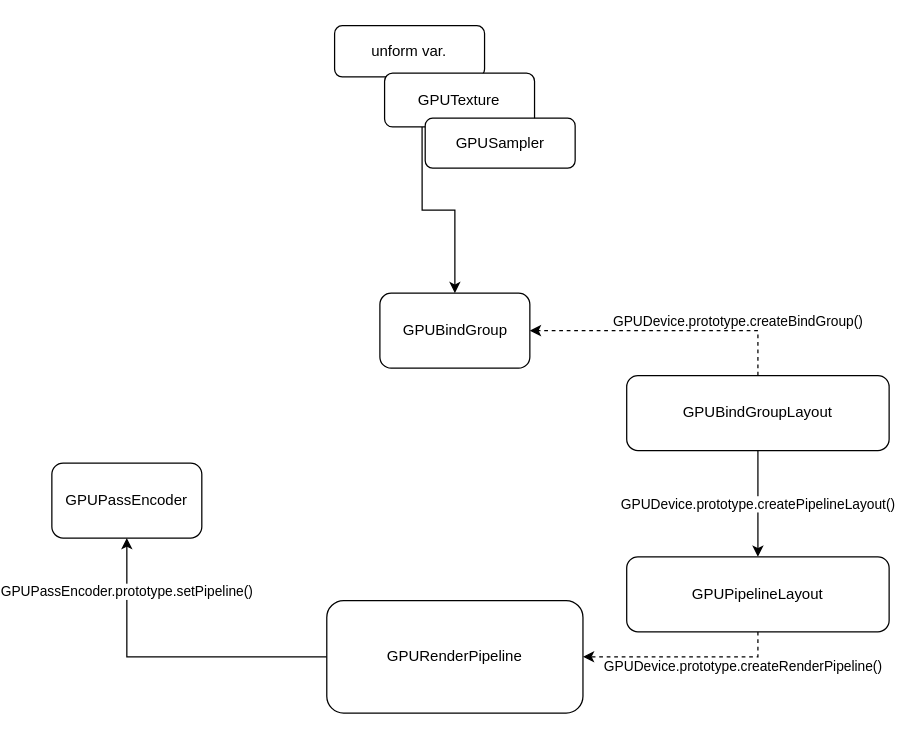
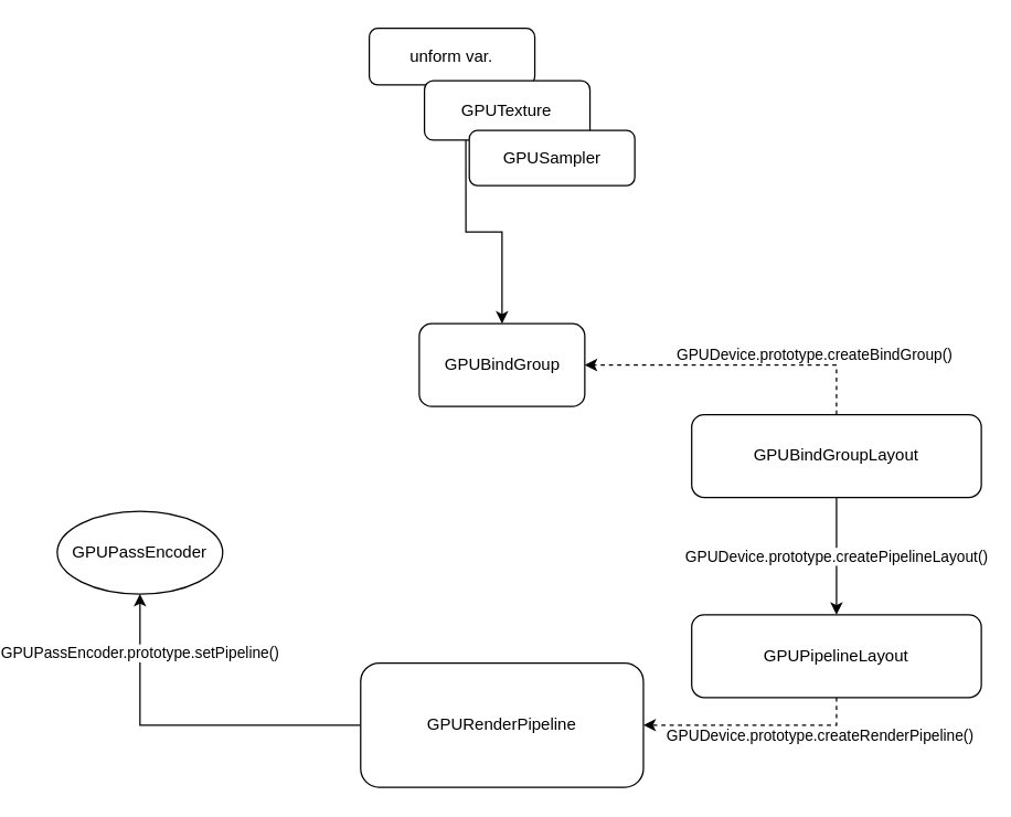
  <mxCell id="0" />
  <mxCell id="1" parent="0" />
  <mxCell id="2" value="GPUDevice.prototype.createBindGroup()" style="edgeStyle=orthogonalEdgeStyle;rounded=0;orthogonalLoop=1;jettySize=auto;html=1;exitX=0.5;exitY=0;exitDx=0;exitDy=0;entryX=1;entryY=0.5;entryDx=0;entryDy=0;startArrow=none;startFill=0;dashed=1;" edge="1" parent="1" source="4" target="9"><mxGeometry x="-0.524" y="-7" relative="1" as="geometry"><mxPoint as="offset" /></mxGeometry></mxCell>
  <mxCell id="3" value="GPUDevice.prototype.createPipelineLayout()" style="edgeStyle=orthogonalEdgeStyle;rounded=0;orthogonalLoop=1;jettySize=auto;html=1;exitX=0.5;exitY=1;exitDx=0;exitDy=0;entryX=0.5;entryY=0;entryDx=0;entryDy=0;" edge="1" parent="1" source="4" target="6"><mxGeometry relative="1" as="geometry" /></mxCell>
  <mxCell id="4" value="GPUBindGroupLayout" style="rounded=1;whiteSpace=wrap;html=1;" vertex="1" parent="1"><mxGeometry x="480" y="300" width="210" height="60" as="geometry" /></mxCell>
  <mxCell id="5" value="GPUDevice.prototype.createRenderPipeline()" style="edgeStyle=orthogonalEdgeStyle;rounded=0;orthogonalLoop=1;jettySize=auto;html=1;exitX=0.5;exitY=1;exitDx=0;exitDy=0;entryX=1;entryY=0.5;entryDx=0;entryDy=0;startArrow=none;startFill=0;dashed=1;" edge="1" parent="1" source="6" target="8"><mxGeometry x="-0.6" y="8" relative="1" as="geometry"><mxPoint as="offset" /></mxGeometry></mxCell>
  <mxCell id="6" value="GPUPipelineLayout" style="rounded=1;whiteSpace=wrap;html=1;" vertex="1" parent="1"><mxGeometry x="480" y="445" width="210" height="60" as="geometry" /></mxCell>
  <mxCell id="7" value="GPUPassEncoder.prototype.setPipeline()" style="edgeStyle=orthogonalEdgeStyle;rounded=0;orthogonalLoop=1;jettySize=auto;html=1;entryX=0.5;entryY=1;entryDx=0;entryDy=0;startArrow=none;startFill=0;endArrow=classic;endFill=1;" edge="1" parent="1" source="8" target="10"><mxGeometry x="0.661" relative="1" as="geometry"><mxPoint as="offset" /></mxGeometry></mxCell>
  <mxCell id="8" value="GPURenderPipeline" style="rounded=1;whiteSpace=wrap;html=1;" vertex="1" parent="1"><mxGeometry x="240" y="480" width="205" height="90" as="geometry" /></mxCell>
  <mxCell id="9" value="GPUBindGroup" style="rounded=1;whiteSpace=wrap;html=1;" vertex="1" parent="1"><mxGeometry x="282.5" y="234" width="120" height="60" as="geometry" /></mxCell>
- <mxCell id="10" value="GPUPassEncoder" style="whiteSpace=wrap;html=1;rounded=1;" vertex="1" parent="1"><mxGeometry x="20" y="370" width="120" height="60" as="geometry" /></mxCell>
+ <mxCell id="10" value="GPUPassEncoder" style="ellipse;whiteSpace=wrap;html=1;" vertex="1" parent="1"><mxGeometry x="20" y="370" width="120" height="60" as="geometry" /></mxCell>
  <mxCell id="11" value="unform var." style="rounded=1;whiteSpace=wrap;html=1;" vertex="1" parent="1"><mxGeometry x="246.25" y="20" width="120" height="41" as="geometry" /></mxCell>
  <mxCell id="12" style="edgeStyle=orthogonalEdgeStyle;rounded=0;orthogonalLoop=1;jettySize=auto;html=1;exitX=0.25;exitY=1;exitDx=0;exitDy=0;startArrow=none;startFill=0;endArrow=classic;endFill=1;" edge="1" parent="1" source="13" target="9"><mxGeometry relative="1" as="geometry" /></mxCell>
  <mxCell id="13" value="GPUTexture" style="rounded=1;whiteSpace=wrap;html=1;" vertex="1" parent="1"><mxGeometry x="286.25" y="58" width="120" height="43" as="geometry" /></mxCell>
  <mxCell id="14" value="GPUSampler" style="rounded=1;whiteSpace=wrap;html=1;" vertex="1" parent="1"><mxGeometry x="318.75" y="94" width="120" height="40" as="geometry" /></mxCell>
